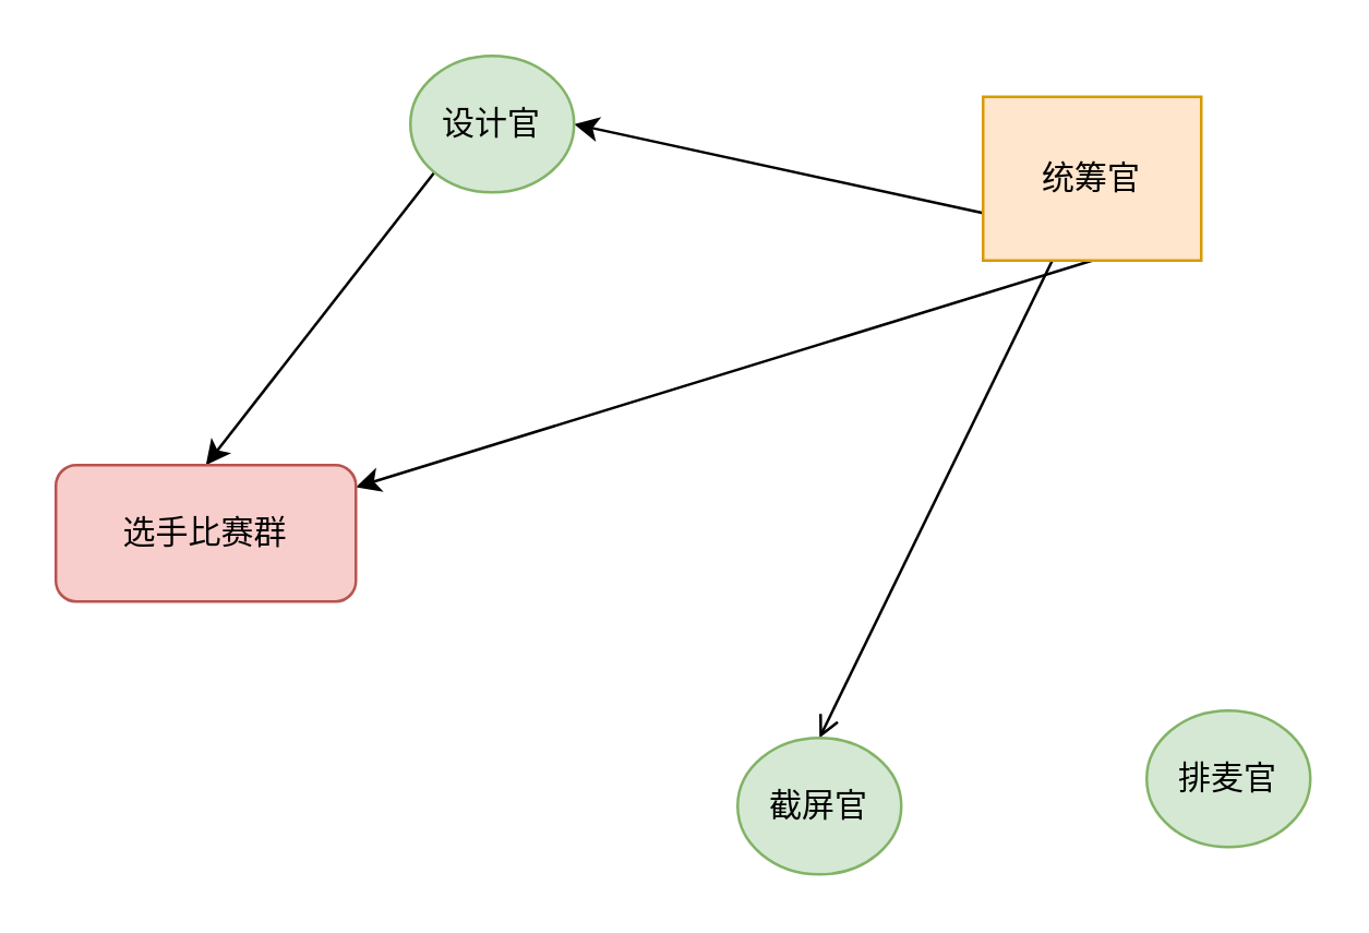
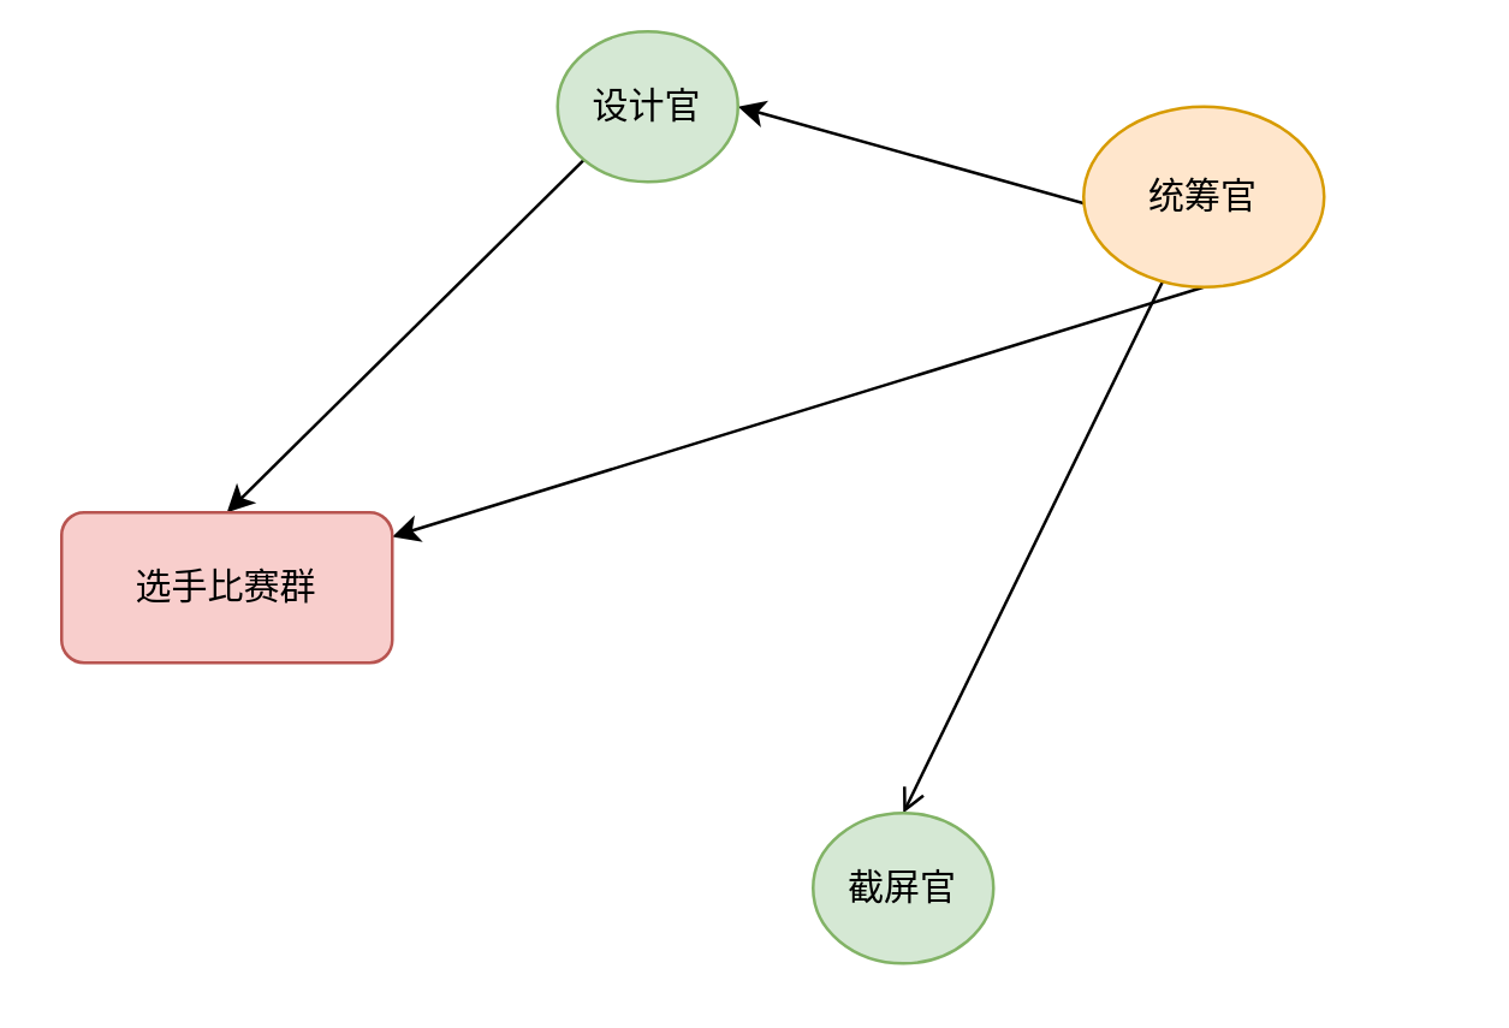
  <mxCell id="0" />
  <mxCell id="1" parent="0" />
  <mxCell id="2" style="rounded=0;orthogonalLoop=1;jettySize=auto;html=1;entryX=0.5;entryY=0;entryDx=0;entryDy=0;endArrow=open;" edge="1" parent="1" source="5" target="6"><mxGeometry relative="1" as="geometry" /></mxCell>
  <mxCell id="3" style="edgeStyle=none;rounded=0;orthogonalLoop=1;jettySize=auto;html=1;exitX=0.5;exitY=1;exitDx=0;exitDy=0;" edge="1" parent="1" source="5" target="10"><mxGeometry relative="1" as="geometry" /></mxCell>
  <mxCell id="4" style="edgeStyle=none;rounded=0;orthogonalLoop=1;jettySize=auto;html=1;exitX=1;exitY=1;exitDx=0;exitDy=0;entryX=1;entryY=0.5;entryDx=0;entryDy=0;" edge="1" parent="1" source="5" target="9"><mxGeometry relative="1" as="geometry" /></mxCell>
- <mxCell id="5" value="统筹官" style="whiteSpace=wrap;html=1;fillColor=#ffe6cc;strokeColor=#d79b00;rounded=0;" vertex="1" parent="1"><mxGeometry x="360" y="35" width="80" height="60" as="geometry" /></mxCell>
+ <mxCell id="5" value="统筹官" style="ellipse;whiteSpace=wrap;html=1;fillColor=#ffe6cc;strokeColor=#d79b00;" vertex="1" parent="1"><mxGeometry x="360" y="35" width="80" height="60" as="geometry" /></mxCell>
  <mxCell id="6" value="截屏官" style="ellipse;whiteSpace=wrap;html=1;fillColor=#d5e8d4;strokeColor=#82b366;" vertex="1" parent="1"><mxGeometry x="270" y="270" width="60" height="50" as="geometry" /></mxCell>
- <mxCell id="7" value="排麦官" style="ellipse;whiteSpace=wrap;html=1;fillColor=#d5e8d4;strokeColor=#82b366;" vertex="1" parent="1"><mxGeometry x="420" y="260" width="60" height="50" as="geometry" /></mxCell>
  <mxCell id="8" style="edgeStyle=none;rounded=0;orthogonalLoop=1;jettySize=auto;html=1;exitX=0;exitY=1;exitDx=0;exitDy=0;entryX=0.5;entryY=0;entryDx=0;entryDy=0;" edge="1" parent="1" source="9" target="10"><mxGeometry relative="1" as="geometry" /></mxCell>
- <mxCell id="9" value="设计官" style="ellipse;whiteSpace=wrap;html=1;fillColor=#d5e8d4;strokeColor=#82b366;" vertex="1" parent="1"><mxGeometry x="150" y="20" width="60" height="50" as="geometry" /></mxCell>
+ <mxCell id="9" value="设计官" style="ellipse;whiteSpace=wrap;html=1;fillColor=#d5e8d4;strokeColor=#82b366;" vertex="1" parent="1"><mxGeometry x="185" y="10" width="60" height="50" as="geometry" /></mxCell>
  <mxCell id="10" value="选手比赛群" style="rounded=1;whiteSpace=wrap;html=1;fillColor=#f8cecc;strokeColor=#b85450;" vertex="1" parent="1"><mxGeometry x="20" y="170" width="110" height="50" as="geometry" /></mxCell>
